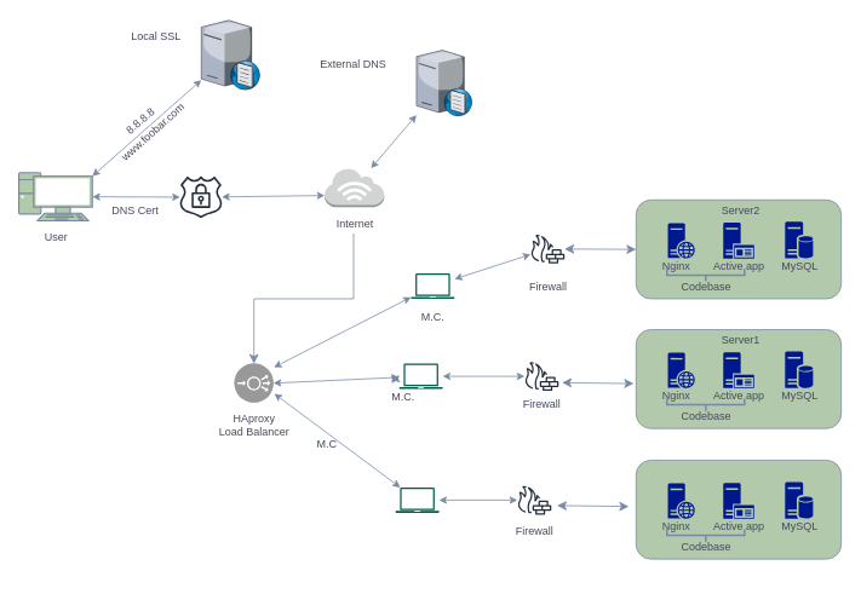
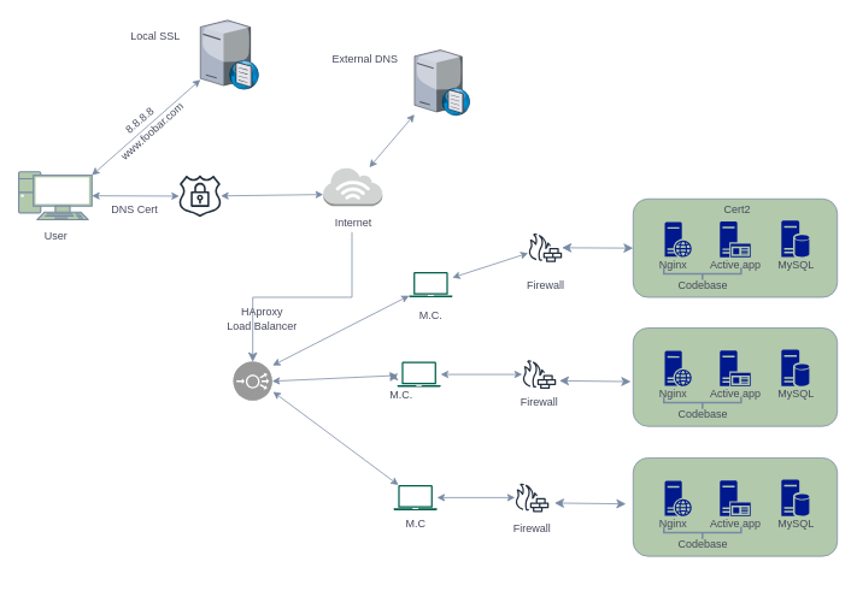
  <mxCell id="0" />
  <mxCell id="1" parent="0" />
  <mxCell id="2" value="" style="verticalLabelPosition=bottom;sketch=0;aspect=fixed;html=1;verticalAlign=top;strokeColor=none;align=center;outlineConnect=0;shape=mxgraph.citrix.dns_server;fontColor=#46495D;fillColor=#B2C9AB;" parent="1" vertex="1"><mxGeometry x="221" y="20" width="64.92" height="78.5" as="geometry" /></mxCell>
  <mxCell id="3" value="Local SSL" style="text;html=1;align=center;verticalAlign=middle;resizable=0;points=[];autosize=1;strokeColor=none;fillColor=none;fontColor=#46495D;" parent="1" vertex="1"><mxGeometry x="132" y="27" width="77" height="26" as="geometry" /></mxCell>
  <mxCell id="4" value="" style="group" parent="1" vertex="1" connectable="0"><mxGeometry x="20" y="53" width="906" height="563" as="geometry" /></mxCell>
  <mxCell id="5" value="" style="fontColor=#46495D;verticalAlign=top;verticalLabelPosition=bottom;labelPosition=center;align=center;html=1;outlineConnect=0;fillColor=#B2C9AB;strokeColor=#788AA3;gradientDirection=north;strokeWidth=2;shape=mxgraph.networks.pc;labelBackgroundColor=none;" parent="4" vertex="1"><mxGeometry y="137" width="81" height="53" as="geometry" /></mxCell>
  <mxCell id="6" value="" style="sketch=0;outlineConnect=0;fontColor=#232F3E;gradientColor=none;fillColor=#232F3D;strokeColor=none;dashed=0;verticalLabelPosition=bottom;verticalAlign=top;align=center;html=1;fontSize=12;fontStyle=0;aspect=fixed;pointerEvents=1;shape=mxgraph.aws4.ssl_padlock;" parent="4" vertex="1"><mxGeometry x="177" y="140.9" width="47.32" height="46.1" as="geometry" /></mxCell>
  <mxCell id="7" value="" style="outlineConnect=0;dashed=0;verticalLabelPosition=bottom;verticalAlign=top;align=center;html=1;shape=mxgraph.aws3.internet_3;fillColor=#D2D3D3;gradientColor=none;strokeColor=#788AA3;fontColor=#46495D;" parent="4" vertex="1"><mxGeometry x="337" y="132" width="65.5" height="43" as="geometry" /></mxCell>
  <mxCell id="8" value="" style="verticalLabelPosition=bottom;sketch=0;aspect=fixed;html=1;verticalAlign=top;strokeColor=none;align=center;outlineConnect=0;shape=mxgraph.citrix.dns_server;fontColor=#46495D;fillColor=#B2C9AB;" parent="4" vertex="1"><mxGeometry x="438" width="61.61" height="74.5" as="geometry" /></mxCell>
  <mxCell id="9" value="" style="endArrow=classic;startArrow=classic;html=1;rounded=0;strokeColor=#788AA3;fontColor=#46495D;fillColor=#B2C9AB;exitX=1;exitY=0.07;exitDx=0;exitDy=0;exitPerimeter=0;" parent="4" source="5" target="2" edge="1"><mxGeometry width="50" height="50" relative="1" as="geometry"><mxPoint x="812" y="198" as="sourcePoint" /><mxPoint x="862" y="148" as="targetPoint" /></mxGeometry></mxCell>
  <mxCell id="10" value="" style="endArrow=classic;startArrow=classic;html=1;rounded=0;strokeColor=#788AA3;fontColor=#46495D;fillColor=#B2C9AB;entryX=0;entryY=0.7;entryDx=0;entryDy=0;entryPerimeter=0;" parent="4" source="6" target="7" edge="1"><mxGeometry width="50" height="50" relative="1" as="geometry"><mxPoint x="91" y="151" as="sourcePoint" /><mxPoint x="211" y="45" as="targetPoint" /></mxGeometry></mxCell>
  <mxCell id="11" value="" style="endArrow=classic;startArrow=classic;html=1;rounded=0;strokeColor=#788AA3;fontColor=#46495D;fillColor=#B2C9AB;exitX=1;exitY=0.5;exitDx=0;exitDy=0;exitPerimeter=0;" parent="4" source="5" target="6" edge="1"><mxGeometry width="50" height="50" relative="1" as="geometry"><mxPoint x="101" y="161" as="sourcePoint" /><mxPoint x="221" y="55" as="targetPoint" /></mxGeometry></mxCell>
  <mxCell id="12" value="" style="endArrow=classic;startArrow=classic;html=1;rounded=0;strokeColor=#788AA3;fontColor=#46495D;fillColor=#B2C9AB;" parent="4" source="7" target="8" edge="1"><mxGeometry width="50" height="50" relative="1" as="geometry"><mxPoint x="234" y="174" as="sourcePoint" /><mxPoint x="347" y="172" as="targetPoint" /><Array as="points" /></mxGeometry></mxCell>
  <mxCell id="13" value="DNS&amp;nbsp;Cert" style="text;html=1;align=center;verticalAlign=middle;resizable=0;points=[];autosize=1;strokeColor=none;fillColor=none;fontColor=#46495D;" parent="4" vertex="1"><mxGeometry x="94" y="166" width="67" height="26" as="geometry" /></mxCell>
- <mxCell id="14" value="External DNS" style="text;html=1;align=center;verticalAlign=middle;resizable=0;points=[];autosize=1;strokeColor=none;fillColor=none;fontColor=#46495D;" parent="4" vertex="1"><mxGeometry x="322" y="5" width="92" height="26" as="geometry" /></mxCell>
+ <mxCell id="14" value="External DNS" style="text;html=1;align=center;verticalAlign=middle;resizable=0;points=[];autosize=1;strokeColor=none;fillColor=none;fontColor=#46495D;" parent="4" vertex="1"><mxGeometry x="337" width="92" height="26" as="geometry" /></mxCell>
  <mxCell id="15" value="Internet" style="text;html=1;align=center;verticalAlign=middle;resizable=0;points=[];autosize=1;strokeColor=none;fillColor=none;fontColor=#46495D;" parent="4" vertex="1"><mxGeometry x="340.25" y="181" width="59" height="26" as="geometry" /></mxCell>
  <mxCell id="16" value="" style="edgeStyle=elbowEdgeStyle;elbow=vertical;endArrow=classic;html=1;curved=0;rounded=0;endSize=8;startSize=8;strokeColor=#788AA3;fontColor=#46495D;fillColor=#B2C9AB;exitX=0.484;exitY=0.883;exitDx=0;exitDy=0;exitPerimeter=0;" parent="4" source="15" target="17" edge="1"><mxGeometry width="50" height="50" relative="1" as="geometry"><mxPoint x="491" y="260" as="sourcePoint" /><mxPoint x="259" y="369" as="targetPoint" /></mxGeometry></mxCell>
  <mxCell id="17" value="" style="fillColor=#999999;verticalLabelPosition=bottom;sketch=0;html=1;strokeColor=#ffffff;verticalAlign=top;align=center;points=[[0.145,0.145,0],[0.5,0,0],[0.855,0.145,0],[1,0.5,0],[0.855,0.855,0],[0.5,1,0],[0.145,0.855,0],[0,0.5,0]];pointerEvents=1;shape=mxgraph.cisco_safe.compositeIcon;bgIcon=ellipse;resIcon=mxgraph.cisco_safe.capability.load_balancer;fontColor=#46495D;" parent="4" vertex="1"><mxGeometry x="237.5" y="347.5" width="43" height="43" as="geometry" /></mxCell>
- <mxCell id="18" value="HAproxy&lt;br&gt;Load Balancer" style="text;html=1;align=center;verticalAlign=middle;resizable=0;points=[];autosize=1;strokeColor=none;fillColor=none;fontColor=#46495D;" parent="4" vertex="1"><mxGeometry x="210.0" y="394" width="98" height="41" as="geometry" /></mxCell>
+ <mxCell id="18" value="HAproxy&lt;br&gt;Load Balancer" style="text;html=1;align=center;verticalAlign=middle;resizable=0;points=[];autosize=1;strokeColor=none;fillColor=none;fontColor=#46495D;" parent="4" vertex="1"><mxGeometry x="220" y="279" width="98" height="41" as="geometry" /></mxCell>
  <mxCell id="19" value="" style="sketch=0;pointerEvents=1;shadow=0;dashed=0;html=1;strokeColor=none;fillColor=#005F4B;labelPosition=center;verticalLabelPosition=bottom;verticalAlign=top;align=center;outlineConnect=0;shape=mxgraph.veeam2.laptop;fontColor=#46495D;" parent="4" vertex="1"><mxGeometry x="432" y="248" width="48" height="28.0" as="geometry" /></mxCell>
  <mxCell id="20" value="" style="sketch=0;pointerEvents=1;shadow=0;dashed=0;html=1;strokeColor=none;fillColor=#005F4B;labelPosition=center;verticalLabelPosition=bottom;verticalAlign=top;align=center;outlineConnect=0;shape=mxgraph.veeam2.laptop;fontColor=#46495D;" parent="4" vertex="1"><mxGeometry x="415" y="484" width="48" height="28.0" as="geometry" /></mxCell>
  <mxCell id="21" value="M.C." style="text;html=1;align=center;verticalAlign=middle;resizable=0;points=[];autosize=1;strokeColor=none;fillColor=none;fontColor=#46495D;" parent="4" vertex="1"><mxGeometry x="434.5" y="283" width="43" height="26" as="geometry" /></mxCell>
- <mxCell id="22" value="M.C" style="text;html=1;align=center;verticalAlign=middle;resizable=0;points=[];autosize=1;strokeColor=none;fillColor=none;fontColor=#46495D;" parent="4" vertex="1"><mxGeometry x="319" y="424" width="40" height="26" as="geometry" /></mxCell>
+ <mxCell id="22" value="M.C" style="text;html=1;align=center;verticalAlign=middle;resizable=0;points=[];autosize=1;strokeColor=none;fillColor=none;fontColor=#46495D;" parent="4" vertex="1"><mxGeometry x="419" y="514" width="40" height="26" as="geometry" /></mxCell>
  <mxCell id="23" value="M.C." style="text;html=1;align=center;verticalAlign=middle;resizable=0;points=[];autosize=1;strokeColor=none;fillColor=none;fontColor=#46495D;" parent="4" vertex="1"><mxGeometry x="401.75" y="371.5" width="43" height="26" as="geometry" /></mxCell>
  <mxCell id="24" value="" style="endArrow=classic;startArrow=classic;html=1;rounded=0;strokeColor=#788AA3;fontColor=#46495D;fillColor=#B2C9AB;exitX=1.012;exitY=0.093;exitDx=0;exitDy=0;exitPerimeter=0;" parent="4" source="17" target="19" edge="1"><mxGeometry width="50" height="50" relative="1" as="geometry"><mxPoint x="465" y="390" as="sourcePoint" /><mxPoint x="515" y="340" as="targetPoint" /></mxGeometry></mxCell>
  <mxCell id="25" value="" style="endArrow=classic;startArrow=classic;html=1;rounded=0;strokeColor=#788AA3;fontColor=#46495D;fillColor=#B2C9AB;exitX=1;exitY=0.5;exitDx=0;exitDy=0;exitPerimeter=0;" parent="4" source="17" target="39" edge="1"><mxGeometry width="50" height="50" relative="1" as="geometry"><mxPoint x="291" y="361" as="sourcePoint" /><mxPoint x="372" y="332" as="targetPoint" /></mxGeometry></mxCell>
  <mxCell id="26" value="" style="endArrow=classic;startArrow=classic;html=1;rounded=0;strokeColor=#788AA3;fontColor=#46495D;fillColor=#B2C9AB;exitX=1.023;exitY=0.772;exitDx=0;exitDy=0;exitPerimeter=0;" parent="4" source="17" target="20" edge="1"><mxGeometry width="50" height="50" relative="1" as="geometry"><mxPoint x="287" y="447" as="sourcePoint" /><mxPoint x="368" y="418" as="targetPoint" /></mxGeometry></mxCell>
  <mxCell id="27" value="" style="endArrow=classic;startArrow=classic;html=1;rounded=0;strokeColor=#788AA3;fontColor=#46495D;fillColor=#B2C9AB;" parent="4" source="19" target="28" edge="1"><mxGeometry width="50" height="50" relative="1" as="geometry"><mxPoint x="468" y="317" as="sourcePoint" /><mxPoint x="518" y="267" as="targetPoint" /></mxGeometry></mxCell>
  <mxCell id="28" value="" style="sketch=0;outlineConnect=0;fontColor=#232F3E;gradientColor=none;fillColor=#232F3D;strokeColor=none;dashed=0;verticalLabelPosition=bottom;verticalAlign=top;align=center;html=1;fontSize=12;fontStyle=0;aspect=fixed;pointerEvents=1;shape=mxgraph.aws4.generic_firewall;" parent="4" vertex="1"><mxGeometry x="563.59" y="205" width="37.82" height="32" as="geometry" /></mxCell>
  <mxCell id="29" value="" style="sketch=0;outlineConnect=0;fontColor=#232F3E;gradientColor=none;fillColor=#232F3D;strokeColor=none;dashed=0;verticalLabelPosition=bottom;verticalAlign=top;align=center;html=1;fontSize=12;fontStyle=0;aspect=fixed;pointerEvents=1;shape=mxgraph.aws4.generic_firewall;" parent="4" vertex="1"><mxGeometry x="557" y="345.5" width="37.82" height="32" as="geometry" /></mxCell>
  <mxCell id="30" value="" style="sketch=0;outlineConnect=0;fontColor=#232F3E;gradientColor=none;fillColor=#232F3D;strokeColor=none;dashed=0;verticalLabelPosition=bottom;verticalAlign=top;align=center;html=1;fontSize=12;fontStyle=0;aspect=fixed;pointerEvents=1;shape=mxgraph.aws4.generic_firewall;" parent="4" vertex="1"><mxGeometry x="549" y="482" width="37.82" height="32" as="geometry" /></mxCell>
  <mxCell id="31" value="" style="endArrow=classic;startArrow=classic;html=1;rounded=0;strokeColor=#788AA3;fontColor=#46495D;fillColor=#B2C9AB;" parent="4" source="39" target="29" edge="1"><mxGeometry width="50" height="50" relative="1" as="geometry"><mxPoint x="411" y="365" as="sourcePoint" /><mxPoint x="549" y="363" as="targetPoint" /></mxGeometry></mxCell>
  <mxCell id="32" value="" style="endArrow=classic;startArrow=classic;html=1;rounded=0;strokeColor=#788AA3;fontColor=#46495D;fillColor=#B2C9AB;" parent="4" source="20" target="30" edge="1"><mxGeometry width="50" height="50" relative="1" as="geometry"><mxPoint x="411" y="422" as="sourcePoint" /><mxPoint x="549" y="420" as="targetPoint" /></mxGeometry></mxCell>
  <mxCell id="33" value="Firewall" style="text;html=1;align=center;verticalAlign=middle;resizable=0;points=[];autosize=1;strokeColor=none;fillColor=none;fontColor=#46495D;" parent="4" vertex="1"><mxGeometry x="552" y="250" width="61" height="26" as="geometry" /></mxCell>
  <mxCell id="34" value="Firewall" style="text;html=1;align=center;verticalAlign=middle;resizable=0;points=[];autosize=1;strokeColor=none;fillColor=none;fontColor=#46495D;" parent="4" vertex="1"><mxGeometry x="545.41" y="380" width="61" height="26" as="geometry" /></mxCell>
  <mxCell id="35" value="Firewall" style="text;html=1;align=center;verticalAlign=middle;resizable=0;points=[];autosize=1;strokeColor=none;fillColor=none;fontColor=#46495D;" parent="4" vertex="1"><mxGeometry x="537.41" y="519" width="61" height="26" as="geometry" /></mxCell>
  <mxCell id="36" value="www.foobar.com" style="text;html=1;align=center;verticalAlign=middle;resizable=0;points=[];autosize=1;strokeColor=none;fillColor=none;fontColor=#46495D;rotation=-42;" parent="4" vertex="1"><mxGeometry x="94" y="80" width="107" height="26" as="geometry" /></mxCell>
  <mxCell id="37" value="8.8.8.8" style="text;html=1;align=center;verticalAlign=middle;resizable=0;points=[];autosize=1;strokeColor=none;fillColor=none;fontColor=#46495D;rotation=-41;" parent="4" vertex="1"><mxGeometry x="106" y="68" width="55" height="26" as="geometry" /></mxCell>
  <mxCell id="38" value="" style="endArrow=classic;startArrow=classic;html=1;rounded=0;strokeColor=#788AA3;fontColor=#46495D;fillColor=#B2C9AB;" parent="4" target="39" edge="1"><mxGeometry width="50" height="50" relative="1" as="geometry"><mxPoint x="411" y="365" as="sourcePoint" /><mxPoint x="549" y="363" as="targetPoint" /></mxGeometry></mxCell>
  <mxCell id="39" value="" style="sketch=0;pointerEvents=1;shadow=0;dashed=0;html=1;strokeColor=none;fillColor=#005F4B;labelPosition=center;verticalLabelPosition=bottom;verticalAlign=top;align=center;outlineConnect=0;shape=mxgraph.veeam2.laptop;fontColor=#46495D;" parent="4" vertex="1"><mxGeometry x="419" y="347.5" width="48" height="28.0" as="geometry" /></mxCell>
  <mxCell id="40" value="" style="group" parent="4" vertex="1" connectable="0"><mxGeometry x="680" y="453" width="226" height="110" as="geometry" /></mxCell>
  <mxCell id="41" value="" style="rounded=1;whiteSpace=wrap;html=1;strokeColor=#788AA3;fontColor=#46495D;fillColor=#B2C9AB;container=0;" parent="40" vertex="1"><mxGeometry y="1" width="226" height="109" as="geometry" /></mxCell>
  <mxCell id="42" value="" style="sketch=0;aspect=fixed;pointerEvents=1;shadow=0;dashed=0;html=1;strokeColor=none;labelPosition=center;verticalLabelPosition=bottom;verticalAlign=top;align=center;fillColor=#00188D;shape=mxgraph.mscae.enterprise.application_server2;fontColor=#46495D;container=0;" parent="40" vertex="1"><mxGeometry x="96.01" y="26" width="33.97" height="39.5" as="geometry" /></mxCell>
  <mxCell id="43" value="" style="sketch=0;aspect=fixed;pointerEvents=1;shadow=0;dashed=0;html=1;strokeColor=none;labelPosition=center;verticalLabelPosition=bottom;verticalAlign=top;align=center;fillColor=#00188D;shape=mxgraph.mscae.enterprise.database_server;fontColor=#46495D;container=0;" parent="40" vertex="1"><mxGeometry x="164.11" y="25" width="30.78" height="40.5" as="geometry" /></mxCell>
  <mxCell id="44" value="" style="sketch=0;aspect=fixed;pointerEvents=1;shadow=0;dashed=0;html=1;strokeColor=none;labelPosition=center;verticalLabelPosition=bottom;verticalAlign=top;align=center;fillColor=#00188D;shape=mxgraph.mscae.enterprise.web_server;fontColor=#46495D;container=0;" parent="40" vertex="1"><mxGeometry x="35.01" y="26.5" width="29.64" height="39" as="geometry" /></mxCell>
  <mxCell id="45" value="Nginx" style="text;html=1;align=center;verticalAlign=middle;resizable=0;points=[];autosize=1;strokeColor=none;fillColor=none;fontColor=#46495D;container=0;" parent="40" vertex="1"><mxGeometry x="19.01" y="60.5" width="50" height="26" as="geometry" /></mxCell>
  <mxCell id="46" value="Active app" style="text;html=1;align=center;verticalAlign=middle;resizable=0;points=[];autosize=1;strokeColor=none;fillColor=none;fontColor=#46495D;container=0;" parent="40" vertex="1"><mxGeometry x="75.5" y="60.5" width="75" height="26" as="geometry" /></mxCell>
  <mxCell id="47" value="MySQL" style="text;html=1;align=center;verticalAlign=middle;resizable=0;points=[];autosize=1;strokeColor=none;fillColor=none;fontColor=#46495D;container=0;" parent="40" vertex="1"><mxGeometry x="150.5" y="60.5" width="58" height="26" as="geometry" /></mxCell>
  <mxCell id="48" value="" style="strokeWidth=2;html=1;shape=mxgraph.flowchart.annotation_2;align=left;labelPosition=right;pointerEvents=1;strokeColor=#788AA3;fontColor=#46495D;fillColor=#B2C9AB;rotation=-90;" parent="40" vertex="1"><mxGeometry x="69.88" y="41.13" width="13.76" height="85.5" as="geometry" /></mxCell>
  <mxCell id="49" value="Codebase" style="text;html=1;align=center;verticalAlign=middle;resizable=0;points=[];autosize=1;strokeColor=none;fillColor=none;fontColor=#46495D;" parent="40" vertex="1"><mxGeometry x="39.26" y="84" width="75" height="26" as="geometry" /></mxCell>
  <mxCell id="50" value="" style="group" parent="4" vertex="1" connectable="0"><mxGeometry x="680" y="309" width="226" height="110" as="geometry" /></mxCell>
  <mxCell id="51" value="" style="rounded=1;whiteSpace=wrap;html=1;strokeColor=#788AA3;fontColor=#46495D;fillColor=#B2C9AB;container=0;" parent="50" vertex="1"><mxGeometry y="1" width="226" height="109" as="geometry" /></mxCell>
  <mxCell id="52" value="" style="sketch=0;aspect=fixed;pointerEvents=1;shadow=0;dashed=0;html=1;strokeColor=none;labelPosition=center;verticalLabelPosition=bottom;verticalAlign=top;align=center;fillColor=#00188D;shape=mxgraph.mscae.enterprise.application_server2;fontColor=#46495D;container=0;" parent="50" vertex="1"><mxGeometry x="96.01" y="26" width="33.97" height="39.5" as="geometry" /></mxCell>
  <mxCell id="53" value="" style="sketch=0;aspect=fixed;pointerEvents=1;shadow=0;dashed=0;html=1;strokeColor=none;labelPosition=center;verticalLabelPosition=bottom;verticalAlign=top;align=center;fillColor=#00188D;shape=mxgraph.mscae.enterprise.database_server;fontColor=#46495D;container=0;" parent="50" vertex="1"><mxGeometry x="164.11" y="25" width="30.78" height="40.5" as="geometry" /></mxCell>
  <mxCell id="54" value="" style="sketch=0;aspect=fixed;pointerEvents=1;shadow=0;dashed=0;html=1;strokeColor=none;labelPosition=center;verticalLabelPosition=bottom;verticalAlign=top;align=center;fillColor=#00188D;shape=mxgraph.mscae.enterprise.web_server;fontColor=#46495D;container=0;" parent="50" vertex="1"><mxGeometry x="35.01" y="26.5" width="29.64" height="39" as="geometry" /></mxCell>
- <mxCell id="55" value="Server1" style="text;html=1;align=center;verticalAlign=middle;resizable=0;points=[];autosize=1;strokeColor=none;fillColor=none;fontColor=#46495D;container=0;" parent="50" vertex="1"><mxGeometry x="84.01" width="61" height="26" as="geometry" /></mxCell>
  <mxCell id="56" value="Nginx" style="text;html=1;align=center;verticalAlign=middle;resizable=0;points=[];autosize=1;strokeColor=none;fillColor=none;fontColor=#46495D;container=0;" parent="50" vertex="1"><mxGeometry x="19.01" y="60.5" width="50" height="26" as="geometry" /></mxCell>
  <mxCell id="57" value="Active app" style="text;html=1;align=center;verticalAlign=middle;resizable=0;points=[];autosize=1;strokeColor=none;fillColor=none;fontColor=#46495D;container=0;" parent="50" vertex="1"><mxGeometry x="75.5" y="60.5" width="75" height="26" as="geometry" /></mxCell>
  <mxCell id="58" value="MySQL" style="text;html=1;align=center;verticalAlign=middle;resizable=0;points=[];autosize=1;strokeColor=none;fillColor=none;fontColor=#46495D;container=0;" parent="50" vertex="1"><mxGeometry x="150.5" y="60.5" width="58" height="26" as="geometry" /></mxCell>
  <mxCell id="59" value="" style="strokeWidth=2;html=1;shape=mxgraph.flowchart.annotation_2;align=left;labelPosition=right;pointerEvents=1;strokeColor=#788AA3;fontColor=#46495D;fillColor=#B2C9AB;rotation=-90;" parent="50" vertex="1"><mxGeometry x="69.88" y="41.13" width="13.76" height="85.5" as="geometry" /></mxCell>
  <mxCell id="60" value="Codebase" style="text;html=1;align=center;verticalAlign=middle;resizable=0;points=[];autosize=1;strokeColor=none;fillColor=none;fontColor=#46495D;" parent="50" vertex="1"><mxGeometry x="39.26" y="84" width="75" height="26" as="geometry" /></mxCell>
  <mxCell id="61" value="" style="group" parent="4" vertex="1" connectable="0"><mxGeometry x="680" y="166" width="226" height="110" as="geometry" /></mxCell>
  <mxCell id="62" value="" style="rounded=1;whiteSpace=wrap;html=1;strokeColor=#788AA3;fontColor=#46495D;fillColor=#B2C9AB;container=0;" parent="61" vertex="1"><mxGeometry y="1" width="226" height="109" as="geometry" /></mxCell>
  <mxCell id="63" value="" style="sketch=0;aspect=fixed;pointerEvents=1;shadow=0;dashed=0;html=1;strokeColor=none;labelPosition=center;verticalLabelPosition=bottom;verticalAlign=top;align=center;fillColor=#00188D;shape=mxgraph.mscae.enterprise.application_server2;fontColor=#46495D;container=0;" parent="61" vertex="1"><mxGeometry x="96.01" y="26" width="33.97" height="39.5" as="geometry" /></mxCell>
  <mxCell id="64" value="" style="sketch=0;aspect=fixed;pointerEvents=1;shadow=0;dashed=0;html=1;strokeColor=none;labelPosition=center;verticalLabelPosition=bottom;verticalAlign=top;align=center;fillColor=#00188D;shape=mxgraph.mscae.enterprise.database_server;fontColor=#46495D;container=0;" parent="61" vertex="1"><mxGeometry x="164.11" y="25" width="30.78" height="40.5" as="geometry" /></mxCell>
  <mxCell id="65" value="" style="sketch=0;aspect=fixed;pointerEvents=1;shadow=0;dashed=0;html=1;strokeColor=none;labelPosition=center;verticalLabelPosition=bottom;verticalAlign=top;align=center;fillColor=#00188D;shape=mxgraph.mscae.enterprise.web_server;fontColor=#46495D;container=0;" parent="61" vertex="1"><mxGeometry x="35.01" y="26.5" width="29.64" height="39" as="geometry" /></mxCell>
- <mxCell id="66" value="Server2" style="text;html=1;align=center;verticalAlign=middle;resizable=0;points=[];autosize=1;strokeColor=none;fillColor=none;fontColor=#46495D;container=0;" parent="61" vertex="1"><mxGeometry x="84.01" width="61" height="26" as="geometry" /></mxCell>
+ <mxCell id="66" value="Cert2" style="text;html=1;align=center;verticalAlign=middle;resizable=0;points=[];autosize=1;strokeColor=none;fillColor=none;fontColor=#46495D;container=0;" parent="61" vertex="1"><mxGeometry x="84.01" width="61" height="26" as="geometry" /></mxCell>
  <mxCell id="67" value="Nginx" style="text;html=1;align=center;verticalAlign=middle;resizable=0;points=[];autosize=1;strokeColor=none;fillColor=none;fontColor=#46495D;container=0;" parent="61" vertex="1"><mxGeometry x="19.01" y="60.5" width="50" height="26" as="geometry" /></mxCell>
  <mxCell id="68" value="Active app" style="text;html=1;align=center;verticalAlign=middle;resizable=0;points=[];autosize=1;strokeColor=none;fillColor=none;fontColor=#46495D;container=0;" parent="61" vertex="1"><mxGeometry x="75.5" y="60.5" width="75" height="26" as="geometry" /></mxCell>
  <mxCell id="69" value="MySQL" style="text;html=1;align=center;verticalAlign=middle;resizable=0;points=[];autosize=1;strokeColor=none;fillColor=none;fontColor=#46495D;container=0;" parent="61" vertex="1"><mxGeometry x="150.5" y="60.5" width="58" height="26" as="geometry" /></mxCell>
  <mxCell id="70" value="" style="strokeWidth=2;html=1;shape=mxgraph.flowchart.annotation_2;align=left;labelPosition=right;pointerEvents=1;strokeColor=#788AA3;fontColor=#46495D;fillColor=#B2C9AB;rotation=-90;" parent="61" vertex="1"><mxGeometry x="69.88" y="41.13" width="13.76" height="85.5" as="geometry" /></mxCell>
  <mxCell id="71" value="Codebase" style="text;html=1;align=center;verticalAlign=middle;resizable=0;points=[];autosize=1;strokeColor=none;fillColor=none;fontColor=#46495D;" parent="61" vertex="1"><mxGeometry x="39.26" y="84" width="75" height="26" as="geometry" /></mxCell>
  <mxCell id="72" value="" style="edgeStyle=none;orthogonalLoop=1;jettySize=auto;html=1;endArrow=classic;startArrow=classic;endSize=8;startSize=8;rounded=0;strokeColor=#788AA3;fontColor=#46495D;fillColor=#B2C9AB;entryX=0;entryY=0.5;entryDx=0;entryDy=0;" parent="4" source="28" target="62" edge="1"><mxGeometry width="100" relative="1" as="geometry"><mxPoint x="566" y="227" as="sourcePoint" /><mxPoint x="666" y="227" as="targetPoint" /><Array as="points" /></mxGeometry></mxCell>
  <mxCell id="73" value="" style="edgeStyle=none;orthogonalLoop=1;jettySize=auto;html=1;endArrow=classic;startArrow=classic;endSize=8;startSize=8;rounded=0;strokeColor=#788AA3;fontColor=#46495D;fillColor=#B2C9AB;entryX=0;entryY=0.5;entryDx=0;entryDy=0;" parent="4" edge="1"><mxGeometry width="100" relative="1" as="geometry"><mxPoint x="593" y="504" as="sourcePoint" /><mxPoint x="672" y="505" as="targetPoint" /><Array as="points" /></mxGeometry></mxCell>
  <mxCell id="74" value="" style="edgeStyle=none;orthogonalLoop=1;jettySize=auto;html=1;endArrow=classic;startArrow=classic;endSize=8;startSize=8;rounded=0;strokeColor=#788AA3;fontColor=#46495D;fillColor=#B2C9AB;entryX=0;entryY=0.5;entryDx=0;entryDy=0;" parent="4" edge="1"><mxGeometry width="100" relative="1" as="geometry"><mxPoint x="598.41" y="368.5" as="sourcePoint" /><mxPoint x="677.41" y="369.5" as="targetPoint" /><Array as="points" /></mxGeometry></mxCell>
  <mxCell id="75" value="User" style="text;html=1;align=center;verticalAlign=middle;resizable=0;points=[];autosize=1;strokeColor=none;fillColor=none;fontColor=#46495D;" parent="4" vertex="1"><mxGeometry x="18.5" y="195" width="44" height="26" as="geometry" /></mxCell>
